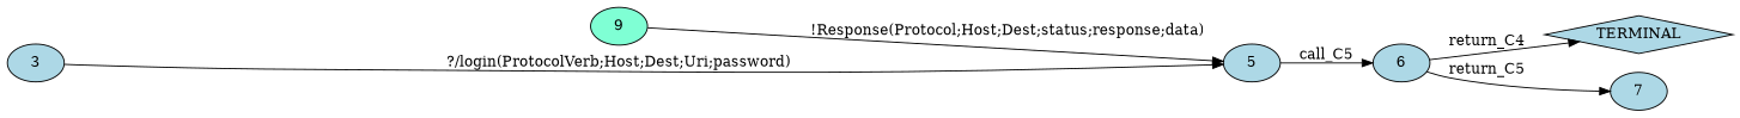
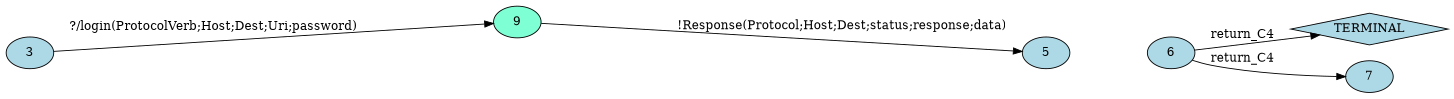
  digraph {
    fontname="DejaVu Serif"
    rankdir=LR
    node [fillcolor=lightblue fontname="DejaVu Serif" style=filled]
    edge [fontname="DejaVu Serif"]
    n1 [label=3]
    n2 [fillcolor=aquamarine label=9]
    n3 [label=TERMINAL shape=diamond]
    n4 [label=5]
    n5 [label=6]
    n6 [label=7]
-   n1 -> n4 [label="?/login(ProtocolVerb;Host;Dest;Uri;password)"]
+   n1 -> n2 [label="?/login(ProtocolVerb;Host;Dest;Uri;password)"]
    n2 -> n4 [label="!Response(Protocol;Host;Dest;status;response;data)"]
-   n4 -> n5 [label=call_C5]
    n5 -> n3 [label=return_C4]
-   n5 -> n6 [label=return_C5]
+   n5 -> n6 [label=return_C4]
  }
